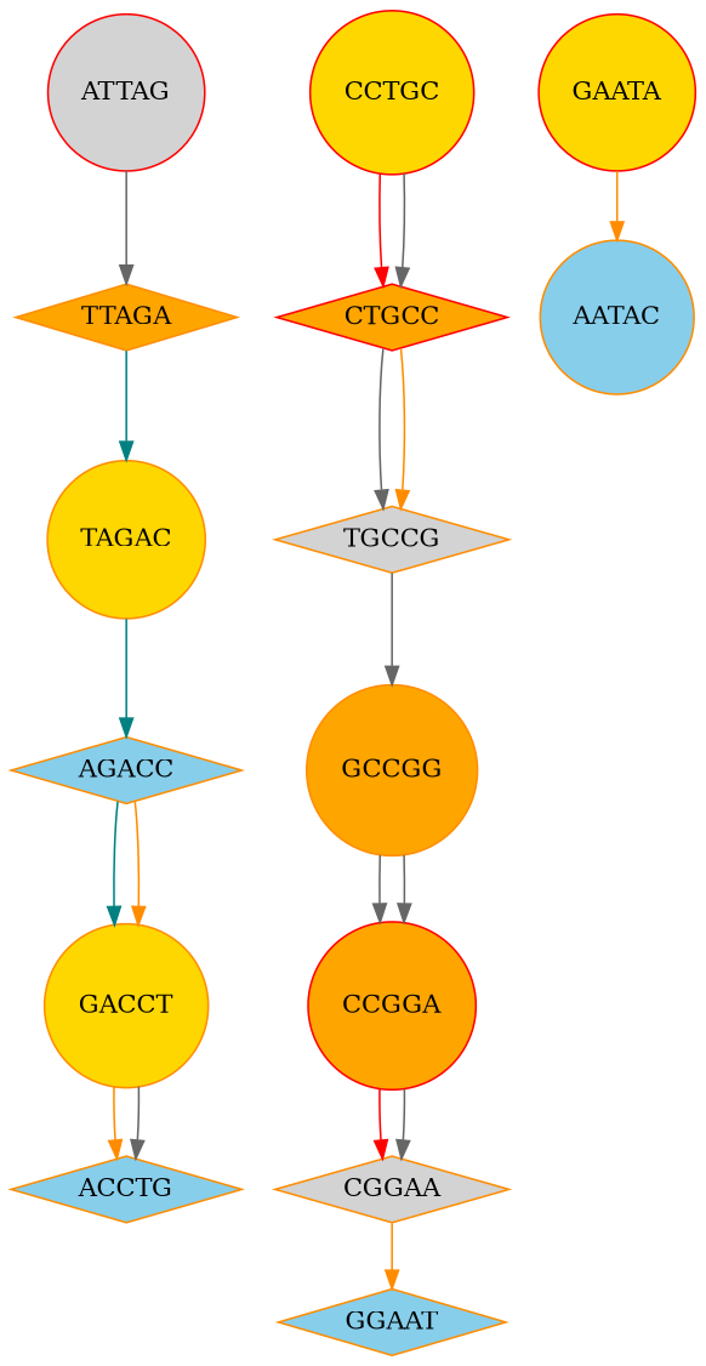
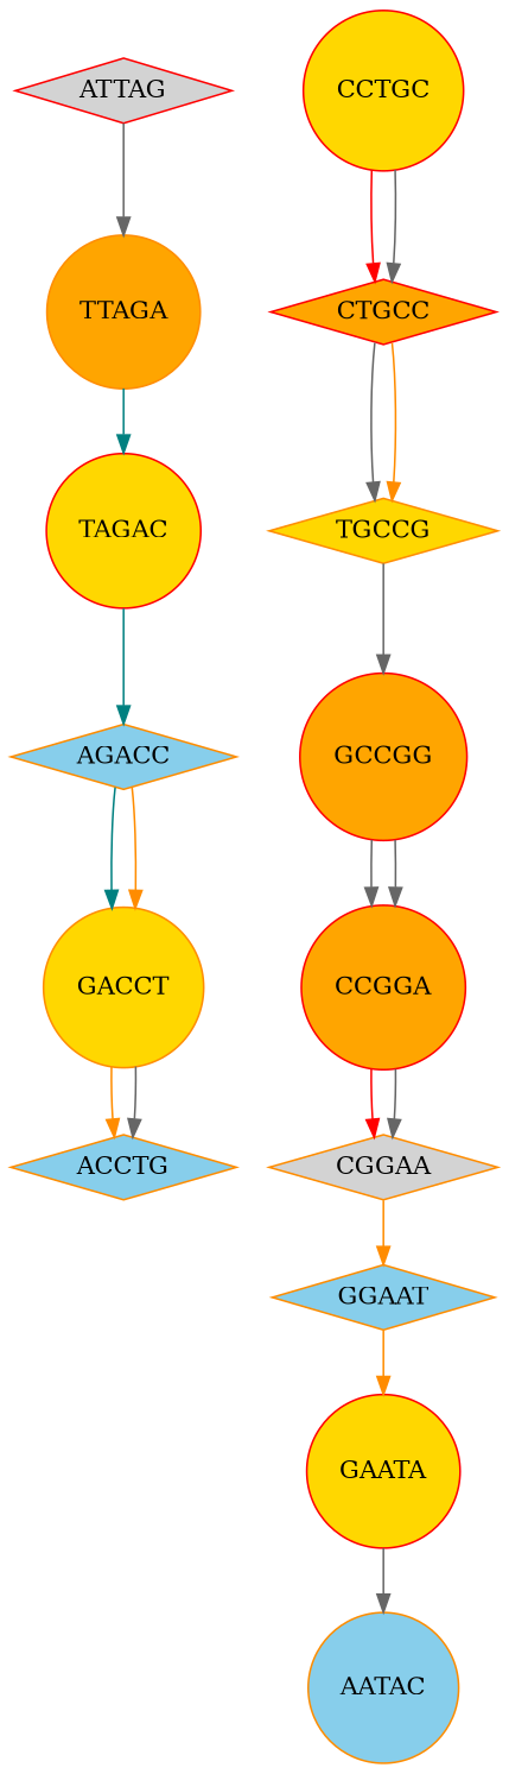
  digraph {
    node [color=darkorange fillcolor=gold shape=circle style=filled]
    edge [color=gray40]
-   n1 [fillcolor=orange label=TTAGA shape=diamond]
-   n2 [label=TAGAC]
+   n1 [fillcolor=orange label=TTAGA]
+   n2 [color=red label=TAGAC]
    n3 [fillcolor=skyblue label=AGACC shape=diamond]
    n4 [color=red fillcolor=orange label=CCGGA]
    n5 [fillcolor=lightgrey label=CGGAA shape=diamond]
    n6 [fillcolor=skyblue label=GGAAT shape=diamond]
    n7 [label=GACCT]
    n8 [fillcolor=skyblue label=ACCTG shape=diamond]
    n9 [color=red label=CCTGC]
    n10 [color=red fillcolor=orange label=CTGCC shape=diamond]
-   n11 [fillcolor=lightgrey label=TGCCG shape=diamond]
-   n12 [fillcolor=orange label=GCCGG]
+   n11 [label=TGCCG shape=diamond]
+   n12 [color=red fillcolor=orange label=GCCGG]
    n13 [color=red label=GAATA]
    AATAC [fillcolor=skyblue]
-   n15 [color=red fillcolor=lightgrey label=ATTAG]
+   n15 [color=red fillcolor=lightgrey label=ATTAG shape=diamond]
    n1 -> n2 [color=teal]
    n2 -> n3 [color=teal]
    n3 -> n7 [color=teal]
    n3 -> n7 [color=darkorange]
    n4 -> n5 [color=red]
    n4 -> n5
    n5 -> n6 [color=darkorange]
+   n6 -> n13 [color=darkorange]
    n7 -> n8 [color=darkorange]
    n7 -> n8
    n9 -> n10 [color=red]
    n9 -> n10
    n10 -> n11
    n10 -> n11 [color=darkorange]
    n11 -> n12
    n12 -> n4
    n12 -> n4
-   n13 -> AATAC [color=darkorange]
+   n13 -> AATAC
    n15 -> n1
  }
